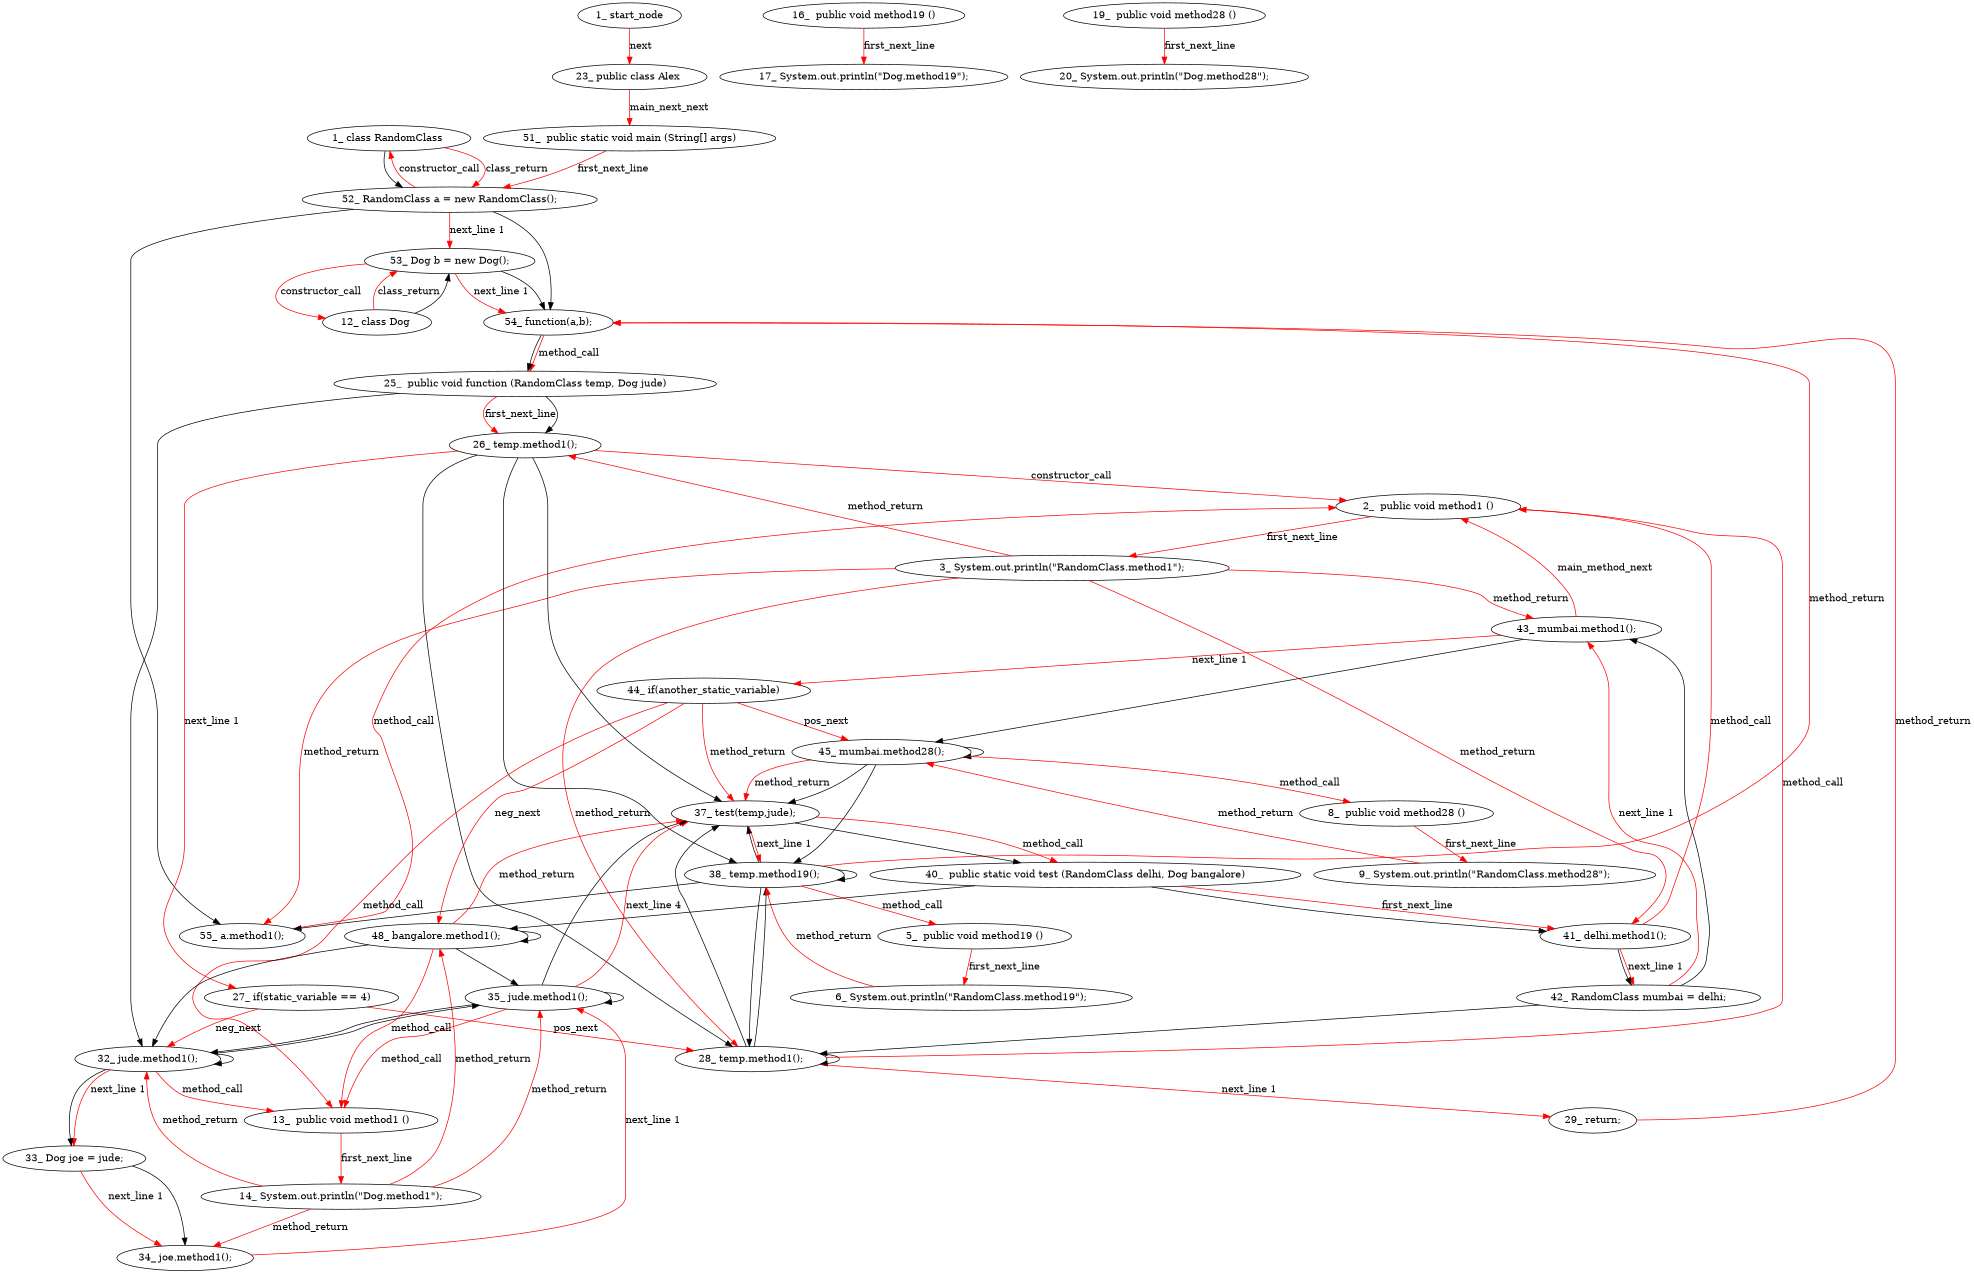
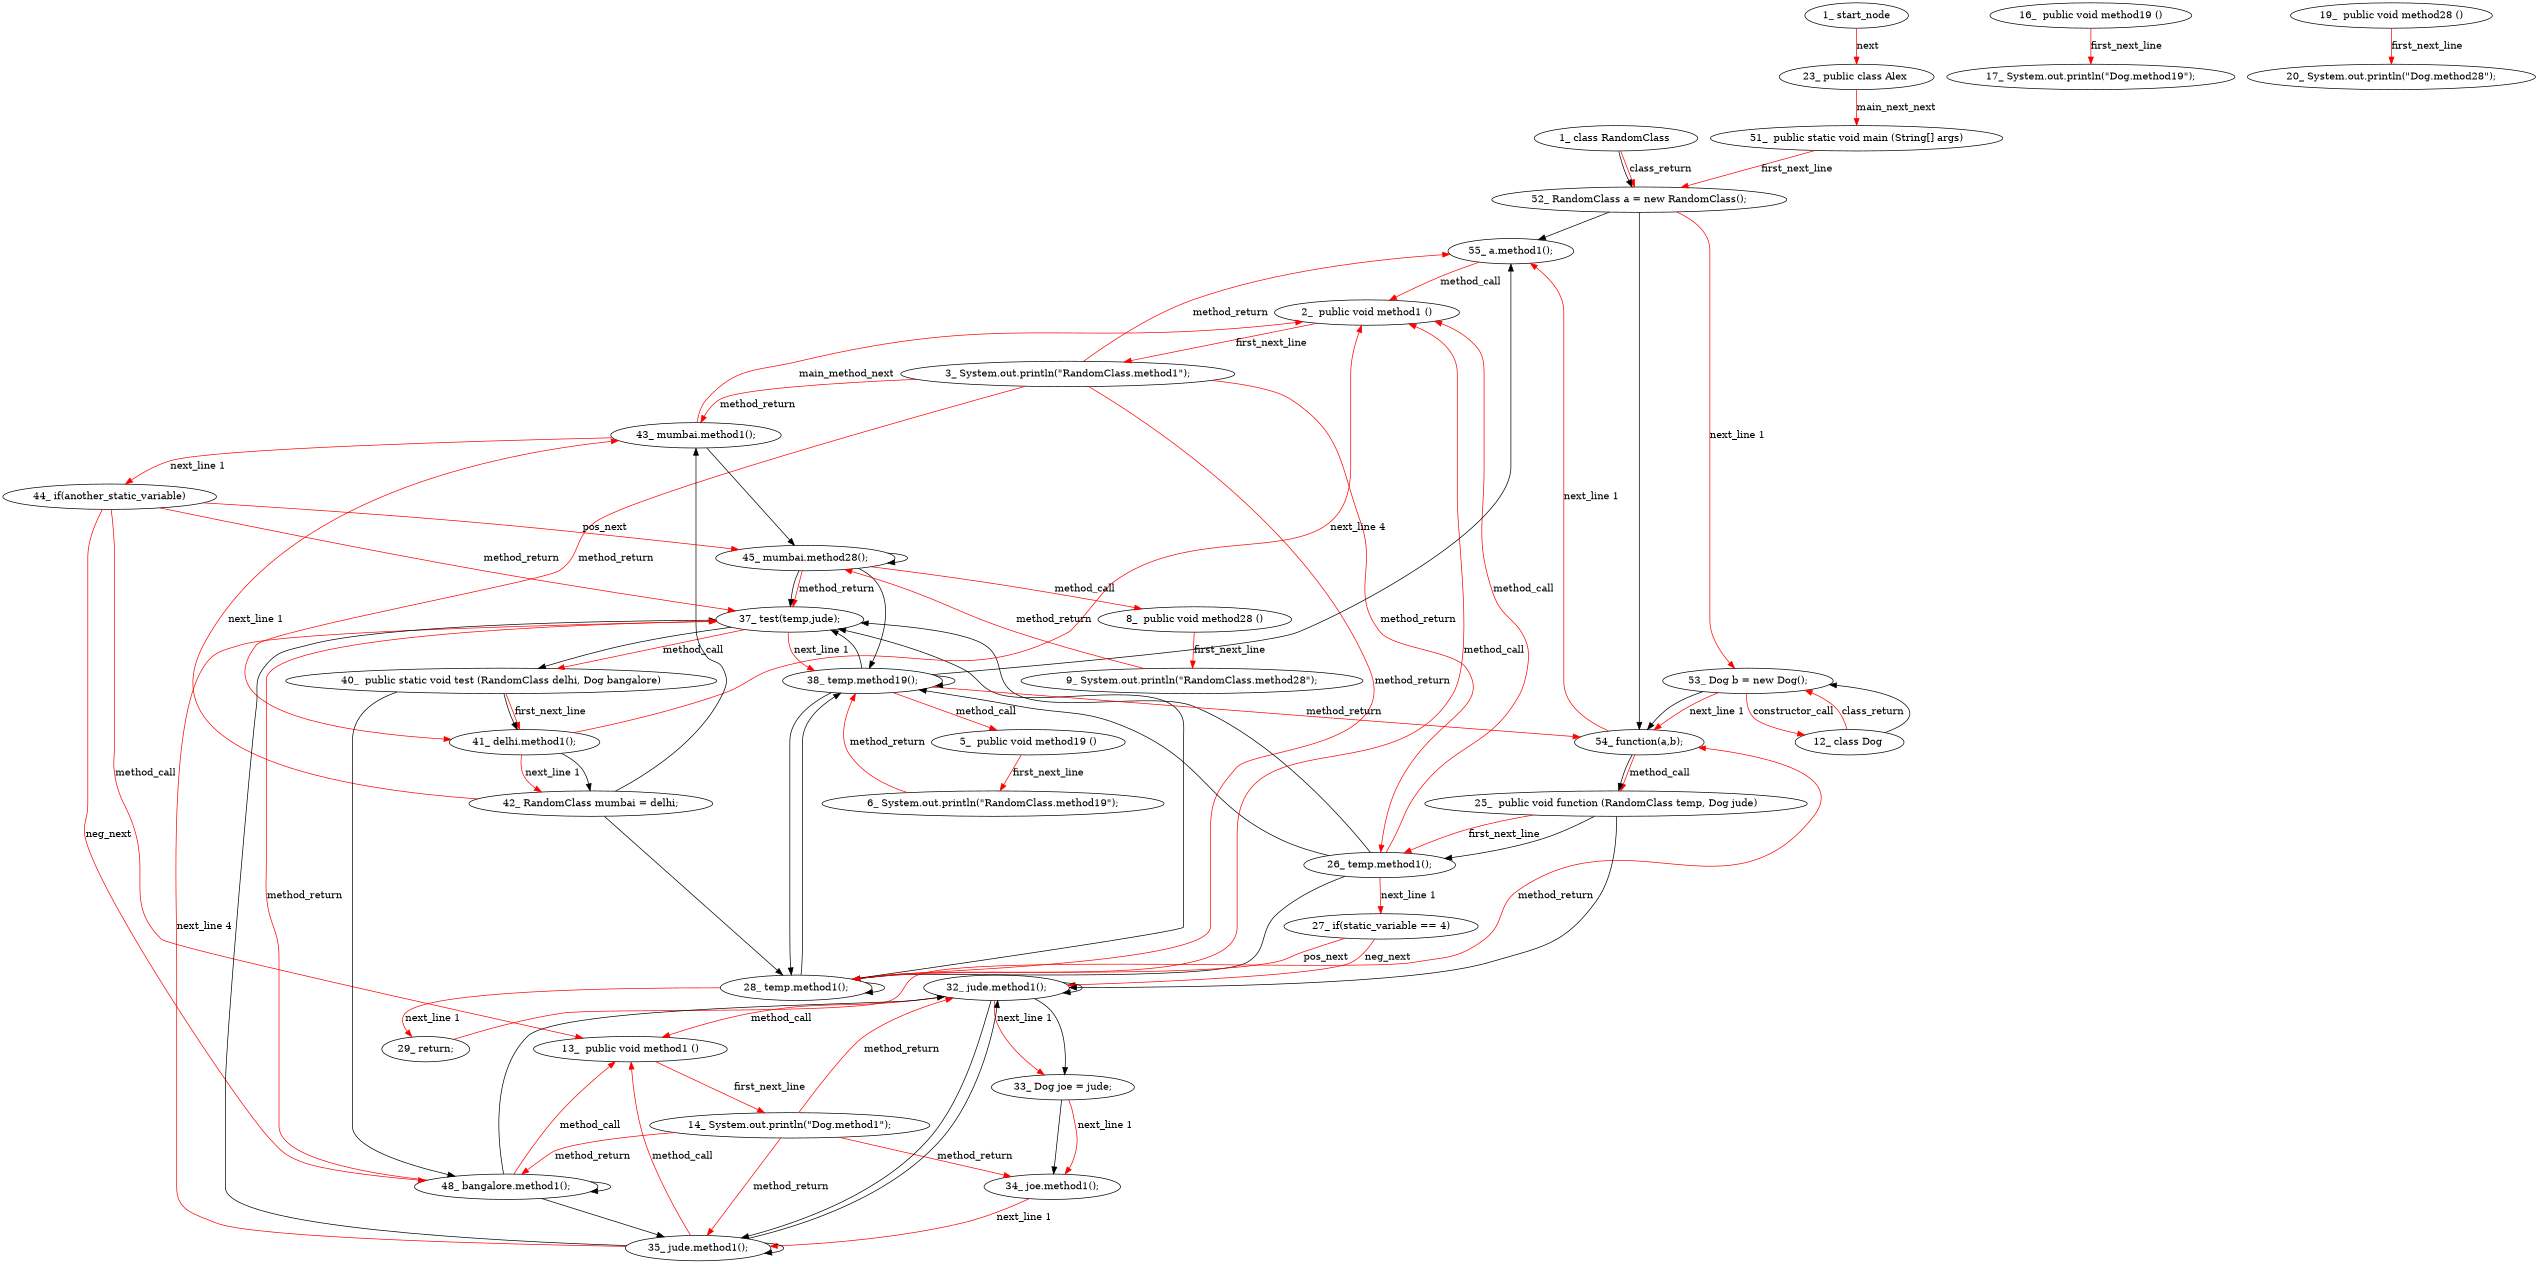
  digraph {
    node [type_label=expression_statement]
    edge [color=red edge_type=CFG_edge]
    n1 [label="1_\ class\ RandomClass\ " type_label=class_declaration]
    n2 [label="52_\ RandomClass\ a\ =\ new\ RandomClass\(\);"]
    n3 [label="55_\ a\.method1\(\);"]
    n4 [label="53_\ Dog\ b\ =\ new\ Dog\(\);"]
    n5 [label="54_\ function\(a,b\);"]
    n6 [label="2_\ \ public\ void\ method1\ \(\)" type_label=method_declaration]
    n7 [label="3_\ System\.out\.println\(\"RandomClass\.method1\"\);"]
    n8 [label="26_\ temp\.method1\(\);"]
    n9 [label="28_\ temp\.method1\(\);"]
    n10 [label="41_\ delhi\.method1\(\);"]
    n11 [label="43_\ mumbai\.method1\(\);"]
    n12 [label="38_\ temp\.method19\(\);"]
    n13 [label="27_\ if\(static_variable\ ==\ 4\)" type_label=if]
    n14 [label="37_\ test\(temp,jude\);"]
    n15 [label="29_\ return;" type_label=return]
    n16 [label="42_\ RandomClass\ mumbai\ =\ delhi;"]
    n17 [label="45_\ mumbai\.method28\(\);"]
    n18 [label="44_\ if\(another_static_variable\)" type_label=if]
    n19 [label="5_\ \ public\ void\ method19\ \(\)" type_label=method_declaration]
    n20 [label="6_\ System\.out\.println\(\"RandomClass\.method19\"\);"]
    n21 [label="8_\ \ public\ void\ method28\ \(\)" type_label=method_declaration]
    n22 [label="9_\ System\.out\.println\(\"RandomClass\.method28\"\);"]
    n23 [label="12_\ class\ Dog\ " type_label=class_declaration]
    n24 [label="13_\ \ public\ void\ method1\ \(\)" type_label=method_declaration]
    n25 [label="14_\ System\.out\.println\(\"Dog\.method1\"\);"]
    n26 [label="32_\ jude\.method1\(\);"]
    n27 [label="34_\ joe\.method1\(\);"]
    n28 [label="35_\ jude\.method1\(\);"]
    n29 [label="48_\ bangalore\.method1\(\);"]
    n30 [label="33_\ Dog\ joe\ =\ jude;"]
    n31 [label="16_\ \ public\ void\ method19\ \(\)" type_label=method_declaration]
    n32 [label="17_\ System\.out\.println\(\"Dog\.method19\"\);"]
    n33 [label="19_\ \ public\ void\ method28\ \(\)" type_label=method_declaration]
    n34 [label="20_\ System\.out\.println\(\"Dog\.method28\"\);"]
    n35 [label="23_\ public\ class\ Alex\ " type_label=class_declaration]
    n36 [label="51_\ \ public\ static\ void\ main\ \(String\[\]\ args\)" type_label=method_declaration]
    n37 [label="25_\ \ public\ void\ function\ \(RandomClass\ temp,\ Dog\ jude\)" type_label=method_declaration]
    n38 [label="40_\ \ public\ static\ void\ test\ \(RandomClass\ delhi,\ Dog\ bangalore\)" type_label=method_declaration]
    n39 [label="1_\ start_node" type_label=start]
    n1 -> n2 [controlflow_type=class_return label=class_return]
    n1 -> n2 [color="" edge_type=""]
-   n2 -> n1 [controlflow_type="constructor_call|218" label=constructor_call]
    n2 -> n3 [used_def=a color="" edge_type=""]
    n2 -> n4 [controlflow_type="next_line 1" label="next_line 1"]
    n2 -> n5 [used_def=a color="" edge_type=""]
    n3 -> n6 [controlflow_type="method_call|235" label=method_call]
    n4 -> n5 [controlflow_type="next_line 1" label="next_line 1"]
    n4 -> n5 [used_def=b color="" edge_type=""]
    n4 -> n23 [controlflow_type="constructor_call|225" label=constructor_call]
+   n5 -> n3 [controlflow_type="next_line 1" label="next_line 1"]
    n5 -> n37 [controlflow_type="method_call|229" label=method_call]
    n5 -> n37 [color="" edge_type=""]
    n6 -> n7 [controlflow_type=first_next_line label=first_next_line]
    n7 -> n3 [controlflow_type=method_return label=method_return]
    n7 -> n8 [controlflow_type=method_return label=method_return]
    n7 -> n9 [controlflow_type=method_return label=method_return]
    n7 -> n10 [controlflow_type=method_return label=method_return]
    n7 -> n11 [controlflow_type=method_return label=method_return]
-   n8 -> n6 [controlflow_type="method_call|113" label=constructor_call]
+   n8 -> n6 [controlflow_type="method_call|113" label=method_call]
    n8 -> n9 [used_def=temp color="" edge_type=""]
    n8 -> n12 [used_def=temp color="" edge_type=""]
    n8 -> n13 [controlflow_type="next_line 1" label="next_line 1"]
    n8 -> n14 [used_def=temp color="" edge_type=""]
    n9 -> n6 [controlflow_type="method_call|124" label=method_call]
    n9 -> n9 [used_def=temp color="" edge_type=""]
    n9 -> n12 [used_def=temp color="" edge_type=""]
    n9 -> n14 [used_def=temp color="" edge_type=""]
    n9 -> n15 [controlflow_type="next_line 1" label="next_line 1"]
-   n10 -> n6 [controlflow_type="method_call|174" label=method_call]
+   n10 -> n6 [controlflow_type="method_call|174" label="next_line 4"]
    n10 -> n16 [controlflow_type="next_line 1" label="next_line 1"]
    n10 -> n16 [used_def=delhi color="" edge_type=""]
    n11 -> n6 [controlflow_type="method_call|184" label=main_method_next]
    n11 -> n17 [used_def=mumbai color="" edge_type=""]
    n11 -> n18 [controlflow_type="next_line 1" label="next_line 1"]
    n12 -> n3 [used_def=a color="" edge_type=""]
    n12 -> n5 [controlflow_type=method_return label=method_return]
    n12 -> n9 [used_def=temp color="" edge_type=""]
    n12 -> n12 [used_def=temp color="" edge_type=""]
    n12 -> n14 [used_def=temp color="" edge_type=""]
    n12 -> n19 [controlflow_type="method_call|157" label=method_call]
    n13 -> n9 [controlflow_type=pos_next label=pos_next]
    n13 -> n26 [controlflow_type=neg_next label=neg_next]
    n14 -> n12 [controlflow_type="next_line 1" label="next_line 1"]
    n14 -> n38 [controlflow_type="method_call|151" label=method_call]
    n14 -> n38 [color="" edge_type=""]
    n15 -> n5 [controlflow_type=method_return label=method_return]
    n16 -> n9 [used_def=temp color="" edge_type=""]
    n16 -> n11 [controlflow_type="next_line 1" label="next_line 1"]
    n16 -> n11 [used_def=mumbai color="" edge_type=""]
    n17 -> n12 [used_def=temp color="" edge_type=""]
    n17 -> n14 [controlflow_type=method_return label=method_return]
    n17 -> n14 [used_def=temp color="" edge_type=""]
    n17 -> n17 [used_def=mumbai color="" edge_type=""]
    n17 -> n21 [controlflow_type="method_call|193" label=method_call]
    n18 -> n14 [controlflow_type=method_return label=method_return]
    n18 -> n17 [controlflow_type=pos_next label=pos_next]
    n18 -> n24 [controlflow_type="method_call|141" label=method_call]
    n18 -> n29 [controlflow_type=neg_next label=neg_next]
    n19 -> n20 [controlflow_type=first_next_line label=first_next_line]
    n20 -> n12 [controlflow_type=method_return label=method_return]
    n21 -> n22 [controlflow_type=first_next_line label=first_next_line]
    n22 -> n17 [controlflow_type=method_return label=method_return]
    n23 -> n4 [controlflow_type=class_return label=class_return]
    n23 -> n4 [color="" edge_type=""]
    n24 -> n25 [controlflow_type=first_next_line label=first_next_line]
    n25 -> n26 [controlflow_type=method_return label=method_return]
    n25 -> n27 [controlflow_type=method_return label=method_return]
    n25 -> n28 [controlflow_type=method_return label=method_return]
    n25 -> n29 [controlflow_type=method_return label=method_return]
    n26 -> n24 [controlflow_type="method_call|131" label=method_call]
    n26 -> n26 [used_def=jude color="" edge_type=""]
    n26 -> n28 [used_def=jude color="" edge_type=""]
    n26 -> n30 [controlflow_type="next_line 1" label="next_line 1"]
    n26 -> n30 [used_def=jude color="" edge_type=""]
    n27 -> n28 [controlflow_type="next_line 1" label="next_line 1"]
    n28 -> n14 [controlflow_type="next_line 4" label="next_line 4"]
    n28 -> n14 [used_def=jude color="" edge_type=""]
    n28 -> n24 [controlflow_type="method_call|146" label=method_call]
    n28 -> n26 [used_def=jude color="" edge_type=""]
    n28 -> n28 [used_def=jude color="" edge_type=""]
    n29 -> n14 [controlflow_type=method_return label=method_return]
    n29 -> n24 [controlflow_type="method_call|199" label=method_call]
    n29 -> n26 [used_def=jude color="" edge_type=""]
    n29 -> n28 [used_def=jude color="" edge_type=""]
    n29 -> n29 [used_def=bangalore color="" edge_type=""]
    n30 -> n27 [controlflow_type="next_line 1" label="next_line 1"]
    n30 -> n27 [used_def=joe color="" edge_type=""]
    n31 -> n32 [controlflow_type=first_next_line label=first_next_line]
    n33 -> n34 [controlflow_type=first_next_line label=first_next_line]
    n35 -> n36 [controlflow_type=main_method_next label=main_next_next]
    n36 -> n2 [controlflow_type=first_next_line label=first_next_line]
    n37 -> n8 [controlflow_type=first_next_line label=first_next_line]
    n37 -> n8 [used_def=temp color="" edge_type=""]
    n37 -> n26 [used_def=jude color="" edge_type=""]
    n38 -> n10 [controlflow_type=first_next_line label=first_next_line]
    n38 -> n10 [used_def=delhi color="" edge_type=""]
    n38 -> n29 [used_def=bangalore color="" edge_type=""]
    n39 -> n35 [controlflow_type=next label=next]
  }
